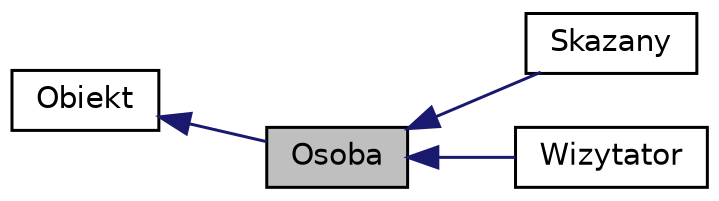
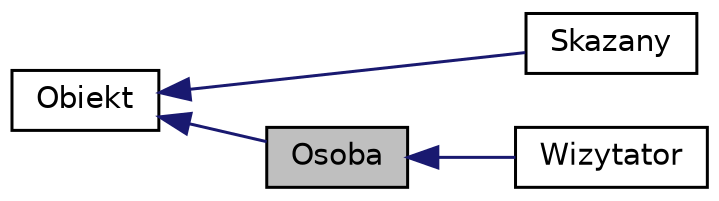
  digraph {
    rankdir=LR
    node [color=black fillcolor=white fontname=Helvetica fontsize=10 shape=record style=filled]
    edge [color=midnightblue dir=back fontname=Helvetica fontsize=10 labelfontname=Helvetica labelfontsize=10 style=solid]
    n1 [fillcolor=grey75 fontcolor=black height=0.2 label=Osoba width=0.4]
    n2 [height=0.2 label=Skazany width=0.4]
    n3 [height=0.2 label=Wizytator width=0.4]
    n4 [height=0.2 label=Obiekt width=0.4]
-   n1 -> n2
+   n4 -> n2
    n1 -> n3
    n4 -> n1
  }
